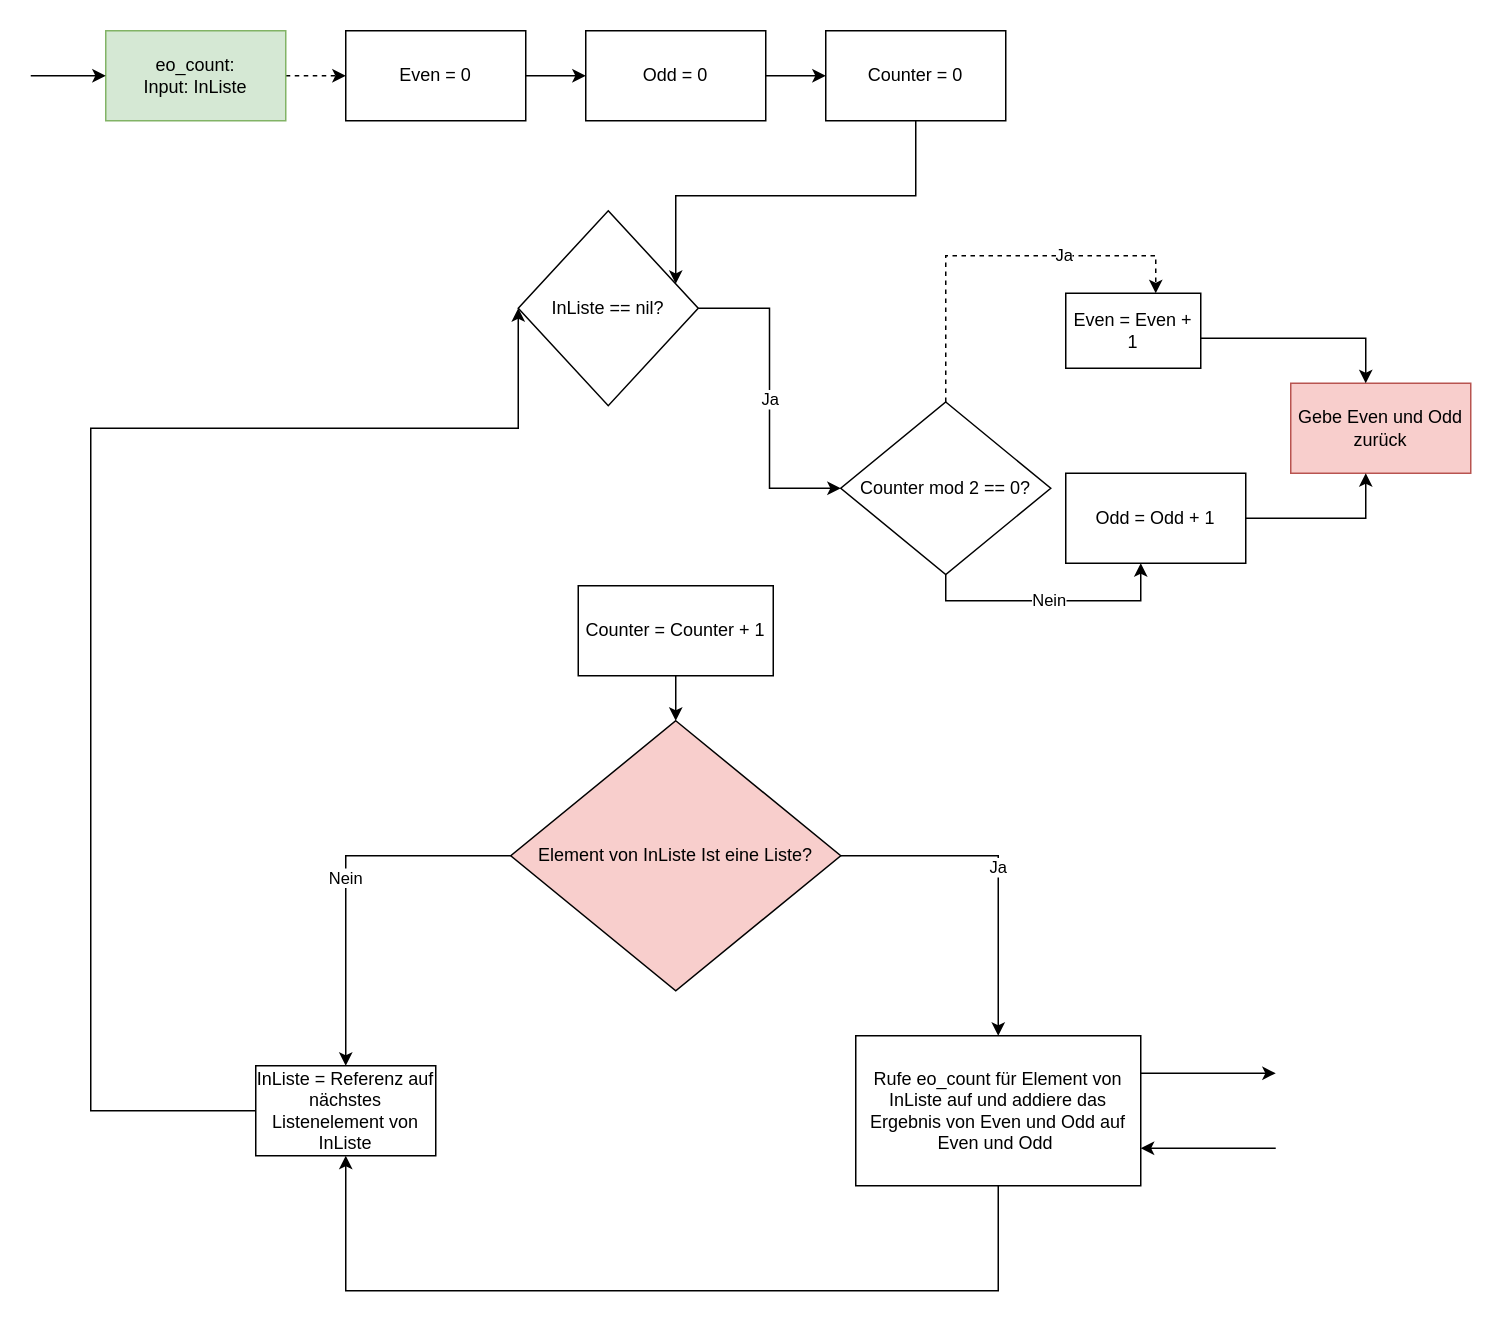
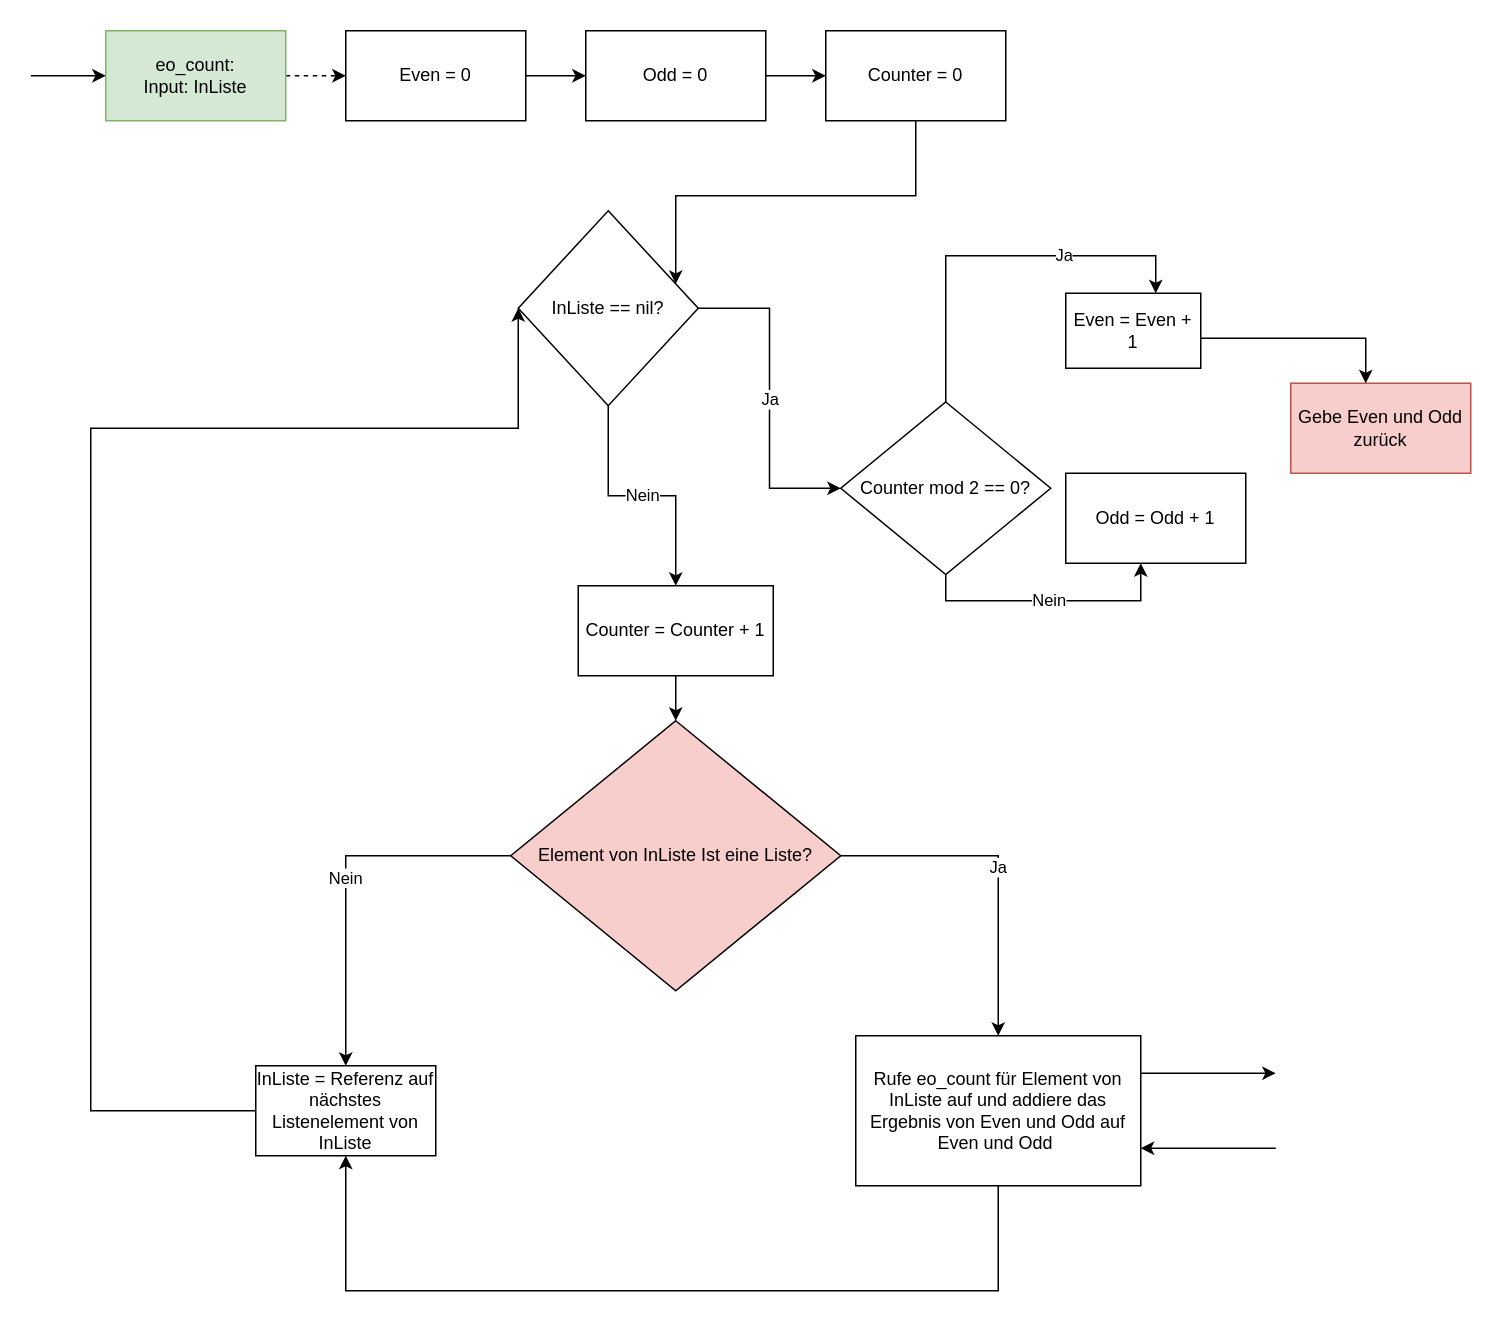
  <mxCell id="0" />
  <mxCell id="1" parent="0" />
  <mxCell id="2" style="edgeStyle=orthogonalEdgeStyle;rounded=0;orthogonalLoop=1;jettySize=auto;html=1;dashed=1;" parent="1" source="3" target="6" edge="1"><mxGeometry relative="1" as="geometry" /></mxCell>
  <mxCell id="3" value="eo_count:&lt;br&gt;Input: InListe" style="rounded=0;whiteSpace=wrap;html=1;fillColor=#d5e8d4;strokeColor=#82b366;" parent="1" vertex="1"><mxGeometry x="70" y="20" width="120" height="60" as="geometry" /></mxCell>
  <mxCell id="4" value="" style="endArrow=classic;html=1;" parent="1" target="3" edge="1"><mxGeometry width="50" height="50" relative="1" as="geometry"><mxPoint x="20" y="50" as="sourcePoint" /><mxPoint x="420" y="190" as="targetPoint" /></mxGeometry></mxCell>
  <mxCell id="5" style="edgeStyle=orthogonalEdgeStyle;rounded=0;orthogonalLoop=1;jettySize=auto;html=1;" parent="1" source="6" target="8" edge="1"><mxGeometry relative="1" as="geometry" /></mxCell>
  <mxCell id="6" value="Even = 0" style="rounded=0;whiteSpace=wrap;html=1;" parent="1" vertex="1"><mxGeometry x="230" y="20" width="120" height="60" as="geometry" /></mxCell>
  <mxCell id="7" style="edgeStyle=orthogonalEdgeStyle;rounded=0;orthogonalLoop=1;jettySize=auto;html=1;" parent="1" source="8" target="14" edge="1"><mxGeometry relative="1" as="geometry" /></mxCell>
  <mxCell id="8" value="Odd = 0" style="rounded=0;whiteSpace=wrap;html=1;" parent="1" vertex="1"><mxGeometry x="390" y="20" width="120" height="60" as="geometry" /></mxCell>
+ <mxCell id="9" value="Nein" style="edgeStyle=orthogonalEdgeStyle;rounded=0;orthogonalLoop=1;jettySize=auto;html=1;" parent="1" source="11" target="16" edge="1"><mxGeometry relative="1" as="geometry" /></mxCell>
  <mxCell id="10" value="Ja" style="edgeStyle=orthogonalEdgeStyle;rounded=0;orthogonalLoop=1;jettySize=auto;html=1;" parent="1" source="11" target="28" edge="1"><mxGeometry relative="1" as="geometry" /></mxCell>
  <mxCell id="11" value="InListe == nil?" style="rhombus;whiteSpace=wrap;html=1;" parent="1" vertex="1"><mxGeometry x="345" y="140" width="120" height="130" as="geometry" /></mxCell>
  <mxCell id="12" value="Gebe Even und Odd zurück" style="rounded=0;whiteSpace=wrap;html=1;fillColor=#f8cecc;strokeColor=#b85450;" parent="1" vertex="1"><mxGeometry x="860" y="255" width="120" height="60" as="geometry" /></mxCell>
  <mxCell id="13" style="edgeStyle=orthogonalEdgeStyle;rounded=0;orthogonalLoop=1;jettySize=auto;html=1;" parent="1" source="14" target="11" edge="1"><mxGeometry relative="1" as="geometry"><Array as="points"><mxPoint x="610" y="130" /><mxPoint x="450" y="130" /></Array></mxGeometry></mxCell>
  <mxCell id="14" value="Counter = 0" style="rounded=0;whiteSpace=wrap;html=1;" parent="1" vertex="1"><mxGeometry x="550" y="20" width="120" height="60" as="geometry" /></mxCell>
  <mxCell id="15" style="edgeStyle=orthogonalEdgeStyle;rounded=0;orthogonalLoop=1;jettySize=auto;html=1;" parent="1" source="16" target="19" edge="1"><mxGeometry relative="1" as="geometry" /></mxCell>
  <mxCell id="16" value="Counter = Counter + 1" style="rounded=0;whiteSpace=wrap;html=1;" parent="1" vertex="1"><mxGeometry x="385" y="390" width="130" height="60" as="geometry" /></mxCell>
  <mxCell id="17" value="Ja" style="edgeStyle=orthogonalEdgeStyle;rounded=0;orthogonalLoop=1;jettySize=auto;html=1;" parent="1" source="19" target="21" edge="1"><mxGeometry relative="1" as="geometry" /></mxCell>
  <mxCell id="18" value="Nein" style="edgeStyle=orthogonalEdgeStyle;rounded=0;orthogonalLoop=1;jettySize=auto;html=1;" parent="1" source="19" target="23" edge="1"><mxGeometry relative="1" as="geometry" /></mxCell>
  <mxCell id="19" value="&lt;span&gt;Element von InListe Ist eine Liste?&lt;/span&gt;" style="rhombus;whiteSpace=wrap;html=1;fillColor=#f8cecc;" parent="1" vertex="1"><mxGeometry x="340" y="480" width="220" height="180" as="geometry" /></mxCell>
  <mxCell id="20" style="edgeStyle=orthogonalEdgeStyle;rounded=0;orthogonalLoop=1;jettySize=auto;html=1;entryX=0.5;entryY=1;entryDx=0;entryDy=0;" parent="1" source="21" target="23" edge="1"><mxGeometry relative="1" as="geometry"><Array as="points"><mxPoint x="665" y="860" /><mxPoint x="230" y="860" /></Array></mxGeometry></mxCell>
  <mxCell id="21" value="Rufe eo_count für Element von InListe auf und addiere das Ergebnis von Even und Odd auf Even und Odd&amp;nbsp;" style="rounded=0;whiteSpace=wrap;html=1;" parent="1" vertex="1"><mxGeometry x="570" y="690" width="190" height="100" as="geometry" /></mxCell>
  <mxCell id="22" style="edgeStyle=orthogonalEdgeStyle;rounded=0;orthogonalLoop=1;jettySize=auto;html=1;entryX=0;entryY=0.5;entryDx=0;entryDy=0;" parent="1" source="23" target="11" edge="1"><mxGeometry relative="1" as="geometry"><Array as="points"><mxPoint x="60" y="740" /><mxPoint x="60" y="285" /></Array></mxGeometry></mxCell>
  <mxCell id="23" value="InListe = Referenz auf nächstes Listenelement von InListe" style="rounded=0;whiteSpace=wrap;html=1;" parent="1" vertex="1"><mxGeometry x="170" y="710" width="120" height="60" as="geometry" /></mxCell>
  <mxCell id="24" value="" style="endArrow=classic;html=1;exitX=1;exitY=0.25;exitDx=0;exitDy=0;" parent="1" source="21" edge="1"><mxGeometry width="50" height="50" relative="1" as="geometry"><mxPoint x="530" y="880" as="sourcePoint" /><mxPoint x="850" y="715" as="targetPoint" /></mxGeometry></mxCell>
  <mxCell id="25" value="" style="endArrow=classic;html=1;entryX=1;entryY=0.75;entryDx=0;entryDy=0;" parent="1" target="21" edge="1"><mxGeometry width="50" height="50" relative="1" as="geometry"><mxPoint x="850" y="765" as="sourcePoint" /><mxPoint x="820" y="670" as="targetPoint" /></mxGeometry></mxCell>
  <mxCell id="26" value="Nein" style="edgeStyle=orthogonalEdgeStyle;rounded=0;orthogonalLoop=1;jettySize=auto;html=1;" parent="1" source="28" target="32" edge="1"><mxGeometry relative="1" as="geometry"><Array as="points"><mxPoint x="630" y="400" /><mxPoint x="760" y="400" /></Array></mxGeometry></mxCell>
- <mxCell id="27" value="Ja" style="edgeStyle=orthogonalEdgeStyle;rounded=0;orthogonalLoop=1;jettySize=auto;html=1;dashed=1;" parent="1" source="28" target="30" edge="1"><mxGeometry x="0.343" relative="1" as="geometry"><Array as="points"><mxPoint x="630" y="285" /><mxPoint x="630" y="170" /><mxPoint x="770" y="170" /></Array><mxPoint as="offset" /></mxGeometry></mxCell>
+ <mxCell id="27" value="Ja" style="edgeStyle=orthogonalEdgeStyle;rounded=0;orthogonalLoop=1;jettySize=auto;html=1;" parent="1" source="28" target="30" edge="1"><mxGeometry x="0.343" relative="1" as="geometry"><Array as="points"><mxPoint x="630" y="285" /><mxPoint x="630" y="170" /><mxPoint x="770" y="170" /></Array><mxPoint as="offset" /></mxGeometry></mxCell>
  <mxCell id="28" value="Counter mod 2 == 0?" style="rhombus;whiteSpace=wrap;html=1;" parent="1" vertex="1"><mxGeometry x="560" y="267.5" width="140" height="115" as="geometry" /></mxCell>
  <mxCell id="29" style="edgeStyle=orthogonalEdgeStyle;rounded=0;orthogonalLoop=1;jettySize=auto;html=1;" parent="1" source="30" target="12" edge="1"><mxGeometry relative="1" as="geometry"><Array as="points"><mxPoint x="910" y="225" /></Array></mxGeometry></mxCell>
  <mxCell id="30" value="Even = Even + 1" style="rounded=0;whiteSpace=wrap;html=1;" parent="1" vertex="1"><mxGeometry x="710" y="195" width="90" height="50" as="geometry" /></mxCell>
- <mxCell id="31" style="edgeStyle=orthogonalEdgeStyle;rounded=0;orthogonalLoop=1;jettySize=auto;html=1;" parent="1" source="32" target="12" edge="1"><mxGeometry relative="1" as="geometry"><Array as="points"><mxPoint x="910" y="345" /></Array></mxGeometry></mxCell>
  <mxCell id="32" value="Odd = Odd + 1" style="rounded=0;whiteSpace=wrap;html=1;" parent="1" vertex="1"><mxGeometry x="710" y="315" width="120" height="60" as="geometry" /></mxCell>
